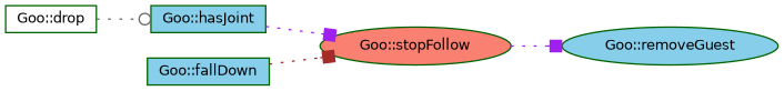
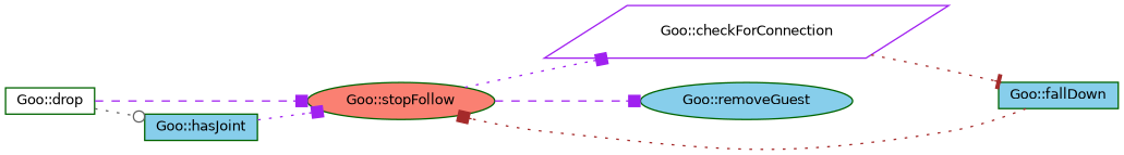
  digraph {
    rankdir=LR
    node [color=darkgreen fillcolor=skyblue fontname=Helvetica fontsize=10 shape=box style=filled]
    edge [arrowhead=box color=purple fontname=Helvetica fontsize=10 labelfontname=Helvetica labelfontsize=10 style=dotted]
    n1 [fillcolor=white fontcolor=black height=0.2 label="Goo::drop" width=0.4]
    n2 [fillcolor=salmon height=0.2 label="Goo::stopFollow" shape=ellipse width=0.4]
    n3 [height=0.2 label="Goo::hasJoint" width=0.4]
+   n4 [color=purple fillcolor=white height=0.2 label="Goo::checkForConnection" shape=parallelogram width=0.4]
    n5 [height=0.2 label="Goo::removeGuest" shape=ellipse width=0.4]
    n6 [height=0.2 label="Goo::fallDown" width=0.4]
+   n1 -> n2 [style=dashed]
    n1 -> n3 [arrowhead=odot color=gray40]
-   n2 -> n5
+   n2 -> n4
+   n2 -> n5 [style=dashed]
    n3 -> n2
+   n4 -> n6 [arrowhead=tee color=brown]
    n6 -> n2 [color=brown]
  }
